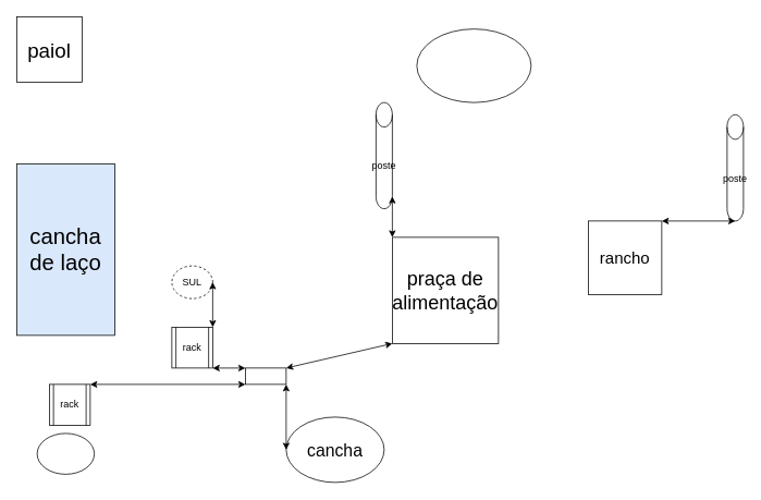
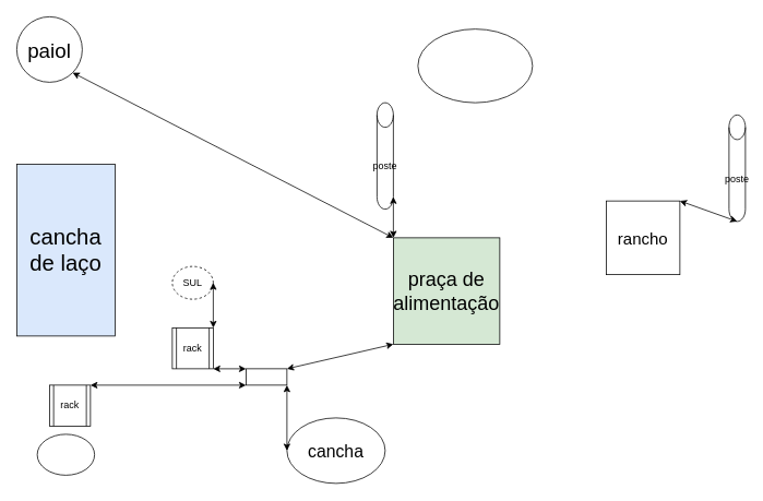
  <mxCell id="0" />
  <mxCell id="1" parent="0" />
- <mxCell id="2" value="&lt;font style=&quot;font-size: 24px;&quot;&gt;praça de alimentação&lt;/font&gt;" style="whiteSpace=wrap;html=1;aspect=fixed;" vertex="1" parent="1"><mxGeometry x="480" y="290" width="130" height="130" as="geometry" /></mxCell>
- <mxCell id="3" value="&lt;font style=&quot;font-size: 20px;&quot;&gt;rancho&lt;br&gt;&lt;/font&gt;" style="whiteSpace=wrap;html=1;aspect=fixed;" vertex="1" parent="1"><mxGeometry x="720" y="270" width="90" height="90" as="geometry" /></mxCell>
+ <mxCell id="2" value="&lt;font style=&quot;font-size: 24px;&quot;&gt;praça de alimentação&lt;/font&gt;" style="whiteSpace=wrap;html=1;aspect=fixed;fillColor=#d5e8d4;" vertex="1" parent="1"><mxGeometry x="480" y="290" width="130" height="130" as="geometry" /></mxCell>
+ <mxCell id="3" value="&lt;font style=&quot;font-size: 20px;&quot;&gt;rancho&lt;br&gt;&lt;/font&gt;" style="whiteSpace=wrap;html=1;aspect=fixed;" vertex="1" parent="1"><mxGeometry x="740" y="245" width="90" height="90" as="geometry" /></mxCell>
  <mxCell id="4" value="" style="ellipse;whiteSpace=wrap;html=1;" vertex="1" parent="1"><mxGeometry x="510" y="35" width="140" height="90" as="geometry" /></mxCell>
  <mxCell id="5" value="&lt;font style=&quot;font-size: 21px;&quot;&gt;cancha&lt;/font&gt;" style="ellipse;whiteSpace=wrap;html=1;" vertex="1" parent="1"><mxGeometry x="350" y="510" width="120" height="80" as="geometry" /></mxCell>
- <mxCell id="6" value="&lt;font style=&quot;&quot;&gt;&lt;font style=&quot;font-size: 25px;&quot;&gt;paiol&lt;/font&gt;&lt;br&gt;&lt;/font&gt;" style="whiteSpace=wrap;html=1;aspect=fixed;" vertex="1" parent="1"><mxGeometry y="20" width="80" height="80" as="geometry" x="20" /></mxCell>
+ <mxCell id="6" value="&lt;font style=&quot;&quot;&gt;&lt;font style=&quot;font-size: 25px;&quot;&gt;paiol&lt;/font&gt;&lt;br&gt;&lt;/font&gt;" style="ellipse;whiteSpace=wrap;html=1;aspect=fixed;" vertex="1" parent="1"><mxGeometry y="20" width="80" height="80" as="geometry" x="20" /></mxCell>
  <mxCell id="7" value="" style="ellipse;whiteSpace=wrap;html=1;" vertex="1" parent="1"><mxGeometry x="45" y="530" width="70" height="50" as="geometry" /></mxCell>
  <mxCell id="8" value="poste" style="shape=cylinder3;whiteSpace=wrap;html=1;boundedLbl=1;backgroundOutline=1;size=15;" vertex="1" parent="1"><mxGeometry x="460" y="125" width="20" height="130" as="geometry" /></mxCell>
  <mxCell id="9" value="poste" style="shape=cylinder3;whiteSpace=wrap;html=1;boundedLbl=1;backgroundOutline=1;size=15;" vertex="1" parent="1"><mxGeometry x="890" y="140" width="20" height="130" as="geometry" /></mxCell>
  <mxCell id="10" value="&lt;font style=&quot;font-size: 27px;&quot;&gt;cancha de laço&lt;/font&gt;" style="rounded=0;whiteSpace=wrap;html=1;fillColor=#dae8fc;" vertex="1" parent="1"><mxGeometry y="200" width="120" height="210" as="geometry" x="20" /></mxCell>
  <mxCell id="11" value="rack" style="shape=process;whiteSpace=wrap;html=1;backgroundOutline=1;" vertex="1" parent="1"><mxGeometry x="60" y="470" width="50" height="50" as="geometry" /></mxCell>
  <mxCell id="12" value="rack" style="shape=process;whiteSpace=wrap;html=1;backgroundOutline=1;" vertex="1" parent="1"><mxGeometry x="210" y="400" width="50" height="50" as="geometry" /></mxCell>
  <mxCell id="13" value="" style="rounded=0;whiteSpace=wrap;html=1;" vertex="1" parent="1"><mxGeometry x="300" y="450" width="50" height="20" as="geometry" /></mxCell>
  <mxCell id="14" value="SUL" style="ellipse;whiteSpace=wrap;html=1;dashed=1;" vertex="1" parent="1"><mxGeometry x="210" y="325" width="50" height="40" as="geometry" /></mxCell>
  <mxCell id="15" value="" style="endArrow=classic;startArrow=classic;html=1;rounded=0;exitX=1;exitY=0;exitDx=0;exitDy=0;entryX=0.5;entryY=1;entryDx=0;entryDy=0;entryPerimeter=0;" edge="1" parent="1" source="3" target="9"><mxGeometry width="50" height="50" relative="1" as="geometry"><mxPoint x="450" y="330" as="sourcePoint" /><mxPoint x="870" y="260" as="targetPoint" /><Array as="points" /></mxGeometry></mxCell>
+ <mxCell id="16" value="" style="endArrow=classic;startArrow=classic;html=1;rounded=0;entryX=0;entryY=0;entryDx=0;entryDy=0;exitX=1;exitY=1;exitDx=0;exitDy=0;" edge="1" parent="1" source="6" target="2"><mxGeometry width="50" height="50" relative="1" as="geometry"><mxPoint x="370" y="340" as="sourcePoint" /><mxPoint x="420" y="290" as="targetPoint" /><Array as="points" /></mxGeometry></mxCell>
  <mxCell id="17" value="" style="endArrow=classic;startArrow=classic;html=1;rounded=0;exitX=1;exitY=0;exitDx=0;exitDy=0;entryX=0;entryY=1;entryDx=0;entryDy=0;" edge="1" parent="1" source="13" target="2"><mxGeometry width="50" height="50" relative="1" as="geometry"><mxPoint x="380" y="350" as="sourcePoint" /><mxPoint x="500" y="380" as="targetPoint" /></mxGeometry></mxCell>
  <mxCell id="18" value="" style="endArrow=classic;startArrow=classic;html=1;rounded=0;entryX=1;entryY=1;entryDx=0;entryDy=0;exitX=0;exitY=0.5;exitDx=0;exitDy=0;" edge="1" parent="1" source="5" target="13"><mxGeometry width="50" height="50" relative="1" as="geometry"><mxPoint x="270" y="480" as="sourcePoint" /><mxPoint x="320" y="430" as="targetPoint" /></mxGeometry></mxCell>
  <mxCell id="19" value="" style="endArrow=classic;startArrow=classic;html=1;rounded=0;exitX=1;exitY=0;exitDx=0;exitDy=0;" edge="1" parent="1" source="11"><mxGeometry width="50" height="50" relative="1" as="geometry"><mxPoint x="250" y="480" as="sourcePoint" /><mxPoint x="300" y="470" as="targetPoint" /></mxGeometry></mxCell>
  <mxCell id="20" value="" style="endArrow=classic;startArrow=classic;html=1;rounded=0;exitX=1;exitY=1;exitDx=0;exitDy=0;" edge="1" parent="1" source="12"><mxGeometry width="50" height="50" relative="1" as="geometry"><mxPoint x="300" y="380" as="sourcePoint" /><mxPoint x="300" y="450" as="targetPoint" /></mxGeometry></mxCell>
  <mxCell id="21" value="" style="endArrow=classic;startArrow=classic;html=1;rounded=0;exitX=1;exitY=0.5;exitDx=0;exitDy=0;entryX=1;entryY=0;entryDx=0;entryDy=0;" edge="1" parent="1" source="14" target="12"><mxGeometry width="50" height="50" relative="1" as="geometry"><mxPoint x="200" y="360" as="sourcePoint" /><mxPoint x="250" y="310" as="targetPoint" /></mxGeometry></mxCell>
  <mxCell id="22" value="" style="endArrow=classic;startArrow=classic;html=1;rounded=0;exitX=1;exitY=1;exitDx=0;exitDy=-15;exitPerimeter=0;entryX=0;entryY=0;entryDx=0;entryDy=0;" edge="1" parent="1" source="8" target="2"><mxGeometry width="50" height="50" relative="1" as="geometry"><mxPoint x="590" y="230" as="sourcePoint" /><mxPoint x="640" y="180" as="targetPoint" /></mxGeometry></mxCell>
